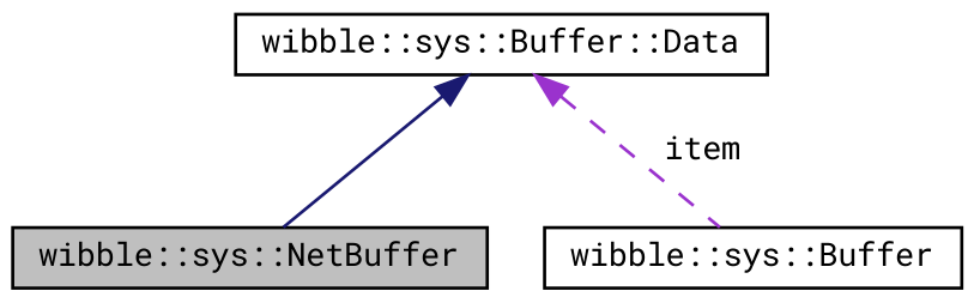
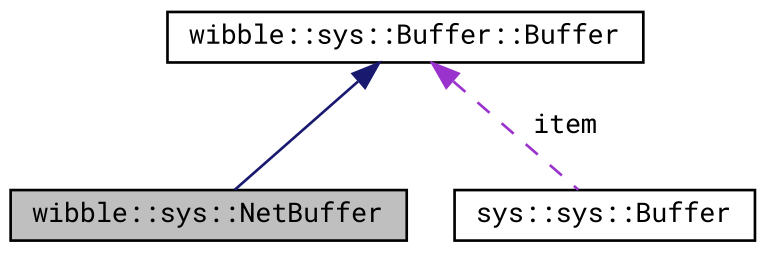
  digraph {
    fontname="Roboto Mono"
    node [color=black fillcolor=white fontname="Roboto Mono" fontsize=10 shape=record style=filled]
    edge [dir=back fontname="Roboto Mono" fontsize=10 labelfontname=Helvetica labelfontsize=10]
    n1 [fillcolor=grey75 fontcolor=black height=0.2 label="wibble::sys::NetBuffer" width=0.4]
-   n2 [height=0.2 label="wibble::sys::Buffer" width=0.4]
-   n3 [height=0.2 label="wibble::sys::Buffer::Data" width=0.4]
+   n2 [height=0.2 label="sys::sys::Buffer" width=0.4]
+   n3 [height=0.2 label="wibble::sys::Buffer::Buffer" width=0.4]
    n3 -> n1 [color=midnightblue style=solid]
    n3 -> n2 [color=darkorchid3 label=" item" style=dashed]
  }
